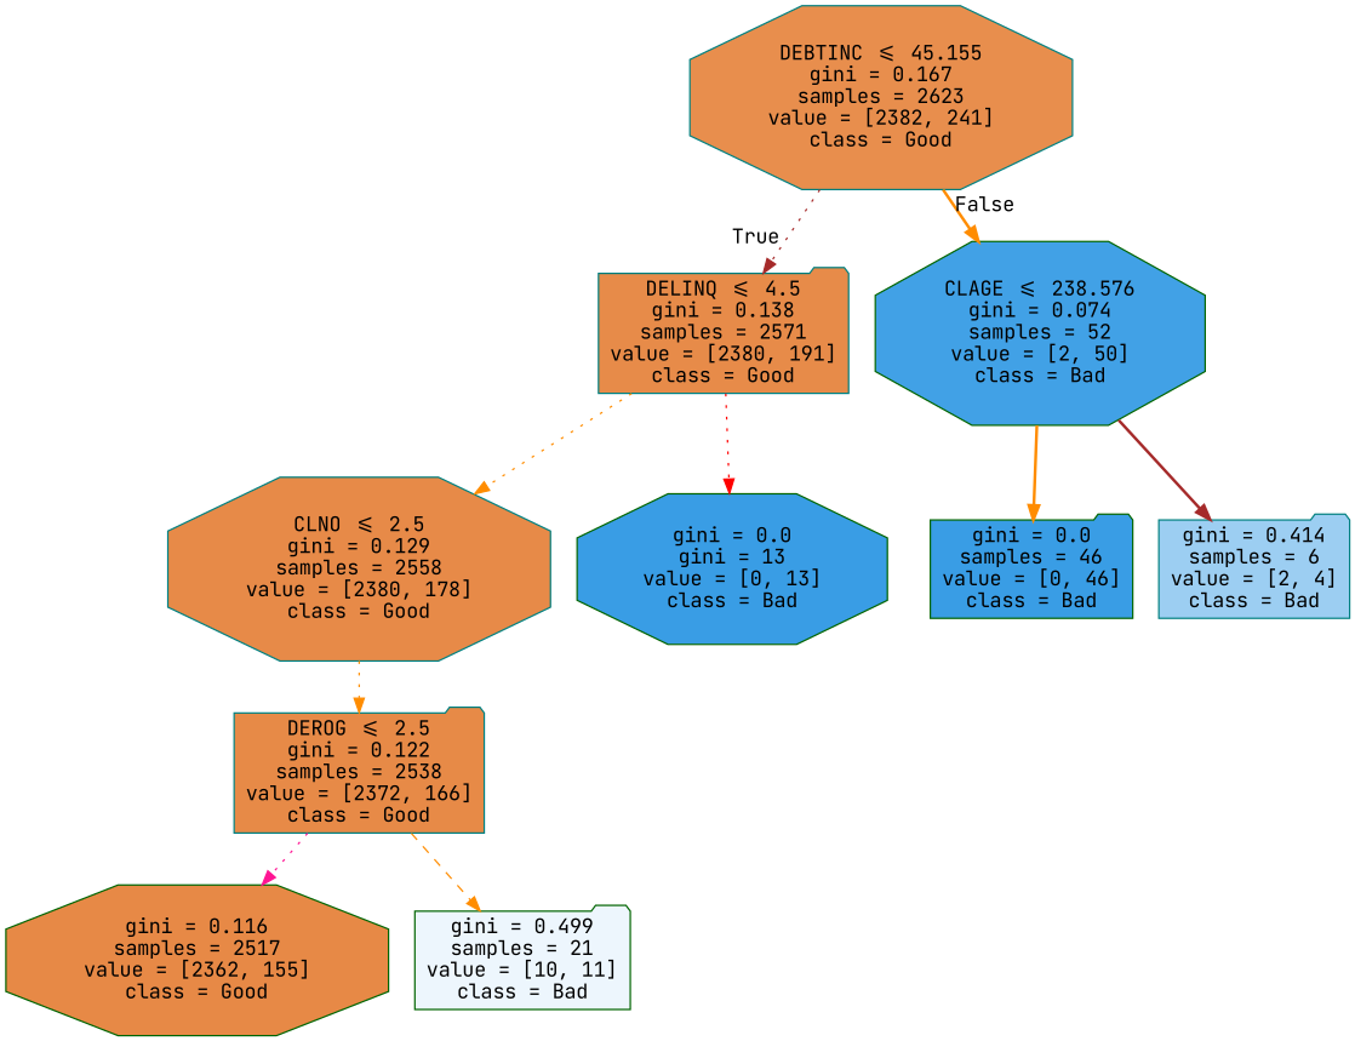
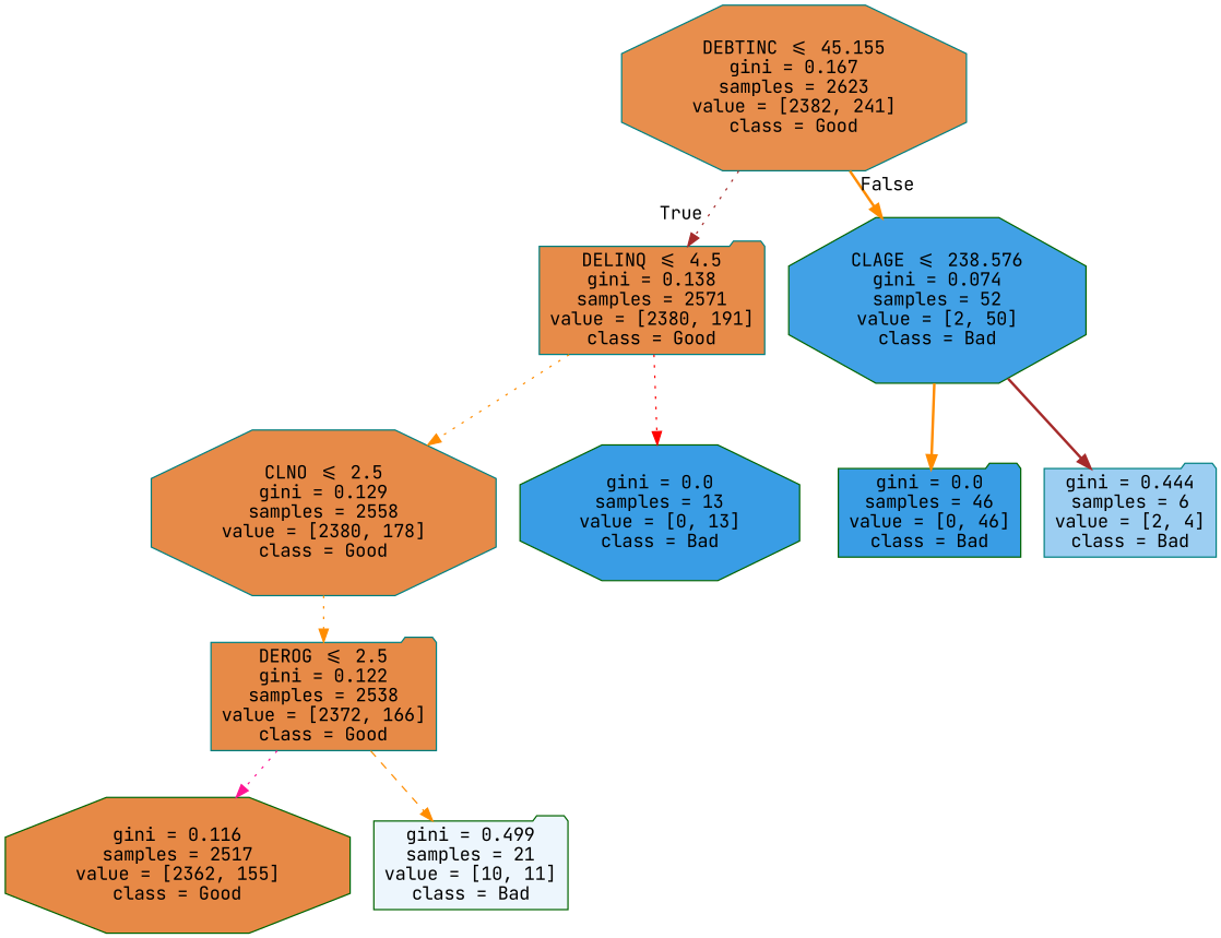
  digraph {
    fontname="JetBrains Mono"
    node [color=teal fillcolor="#399de5" fontname="JetBrains Mono" shape=octagon style=filled]
    edge [color=darkorange fontname="JetBrains Mono" style=dotted]
    n1 [fillcolor="#e88e4d" label="DEBTINC <= 45.155\ngini = 0.167\nsamples = 2623\nvalue = [2382, 241]\nclass = Good"]
    n2 [fillcolor="#e78b49" label="DELINQ <= 4.5\ngini = 0.138\nsamples = 2571\nvalue = [2380, 191]\nclass = Good" shape=folder]
    n3 [color=darkgreen fillcolor="#41a1e6" label="CLAGE <= 238.576\ngini = 0.074\nsamples = 52\nvalue = [2, 50]\nclass = Bad"]
    n4 [fillcolor="#e78a48" label="CLNO <= 2.5\ngini = 0.129\nsamples = 2558\nvalue = [2380, 178]\nclass = Good"]
-   n5 [color=darkgreen label="gini = 0.0\ngini = 13\nvalue = [0, 13]\nclass = Bad"]
+   n5 [color=darkgreen label="gini = 0.0\nsamples = 13\nvalue = [0, 13]\nclass = Bad"]
    n6 [color=darkgreen label="gini = 0.0\nsamples = 46\nvalue = [0, 46]\nclass = Bad" shape=folder]
-   n7 [fillcolor="#9ccef2" label="gini = 0.414\nsamples = 6\nvalue = [2, 4]\nclass = Bad" shape=folder]
+   n7 [fillcolor="#9ccef2" label="gini = 0.444\nsamples = 6\nvalue = [2, 4]\nclass = Bad" shape=folder]
    n8 [fillcolor="#e78a47" label="DEROG <= 2.5\ngini = 0.122\nsamples = 2538\nvalue = [2372, 166]\nclass = Good" shape=folder]
    n9 [color=darkgreen fillcolor="#e78946" label="gini = 0.116\nsamples = 2517\nvalue = [2362, 155]\nclass = Good"]
    n10 [color=darkgreen fillcolor="#edf6fd" label="gini = 0.499\nsamples = 21\nvalue = [10, 11]\nclass = Bad" shape=folder]
    n1 -> n2 [color=brown headlabel=True labelangle=45 labeldistance=2.5]
    n1 -> n3 [headlabel=False labelangle=-45 labeldistance=2.5 style=bold]
    n2 -> n4
    n2 -> n5 [color=red]
    n3 -> n6 [style=bold]
    n3 -> n7 [color=brown style=bold]
    n4 -> n8
    n8 -> n9 [color=deeppink]
    n8 -> n10 [style=dashed]
  }
